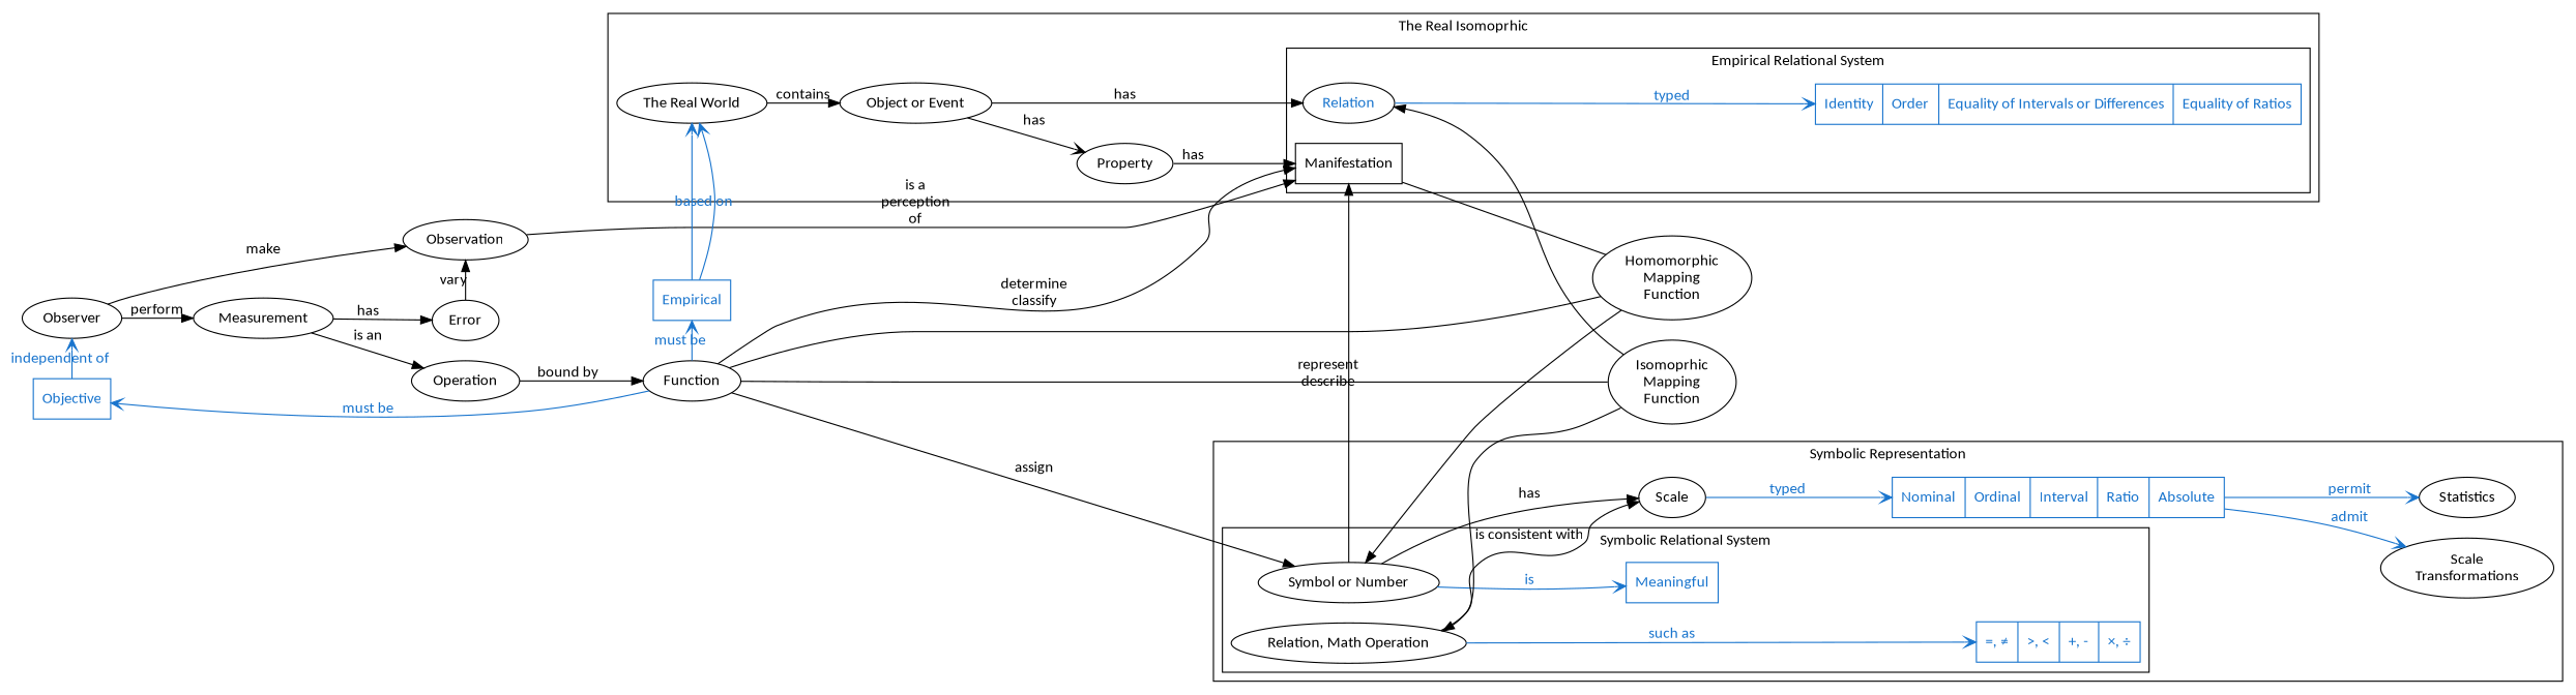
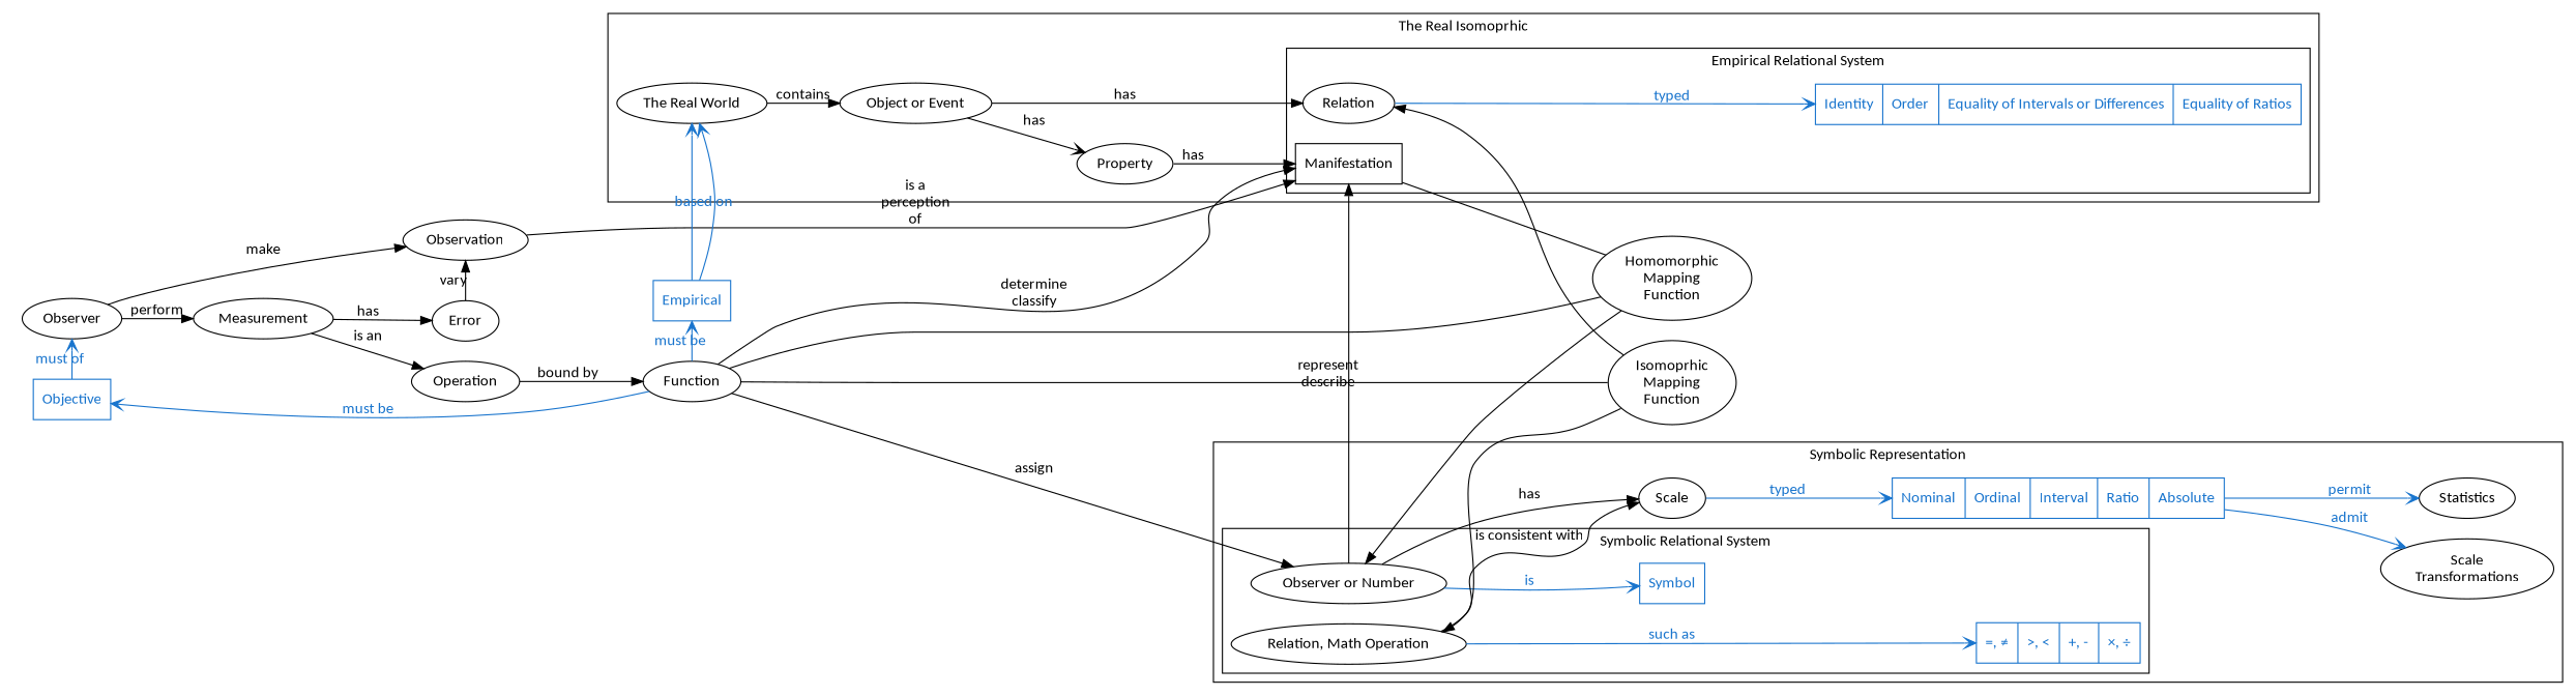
  digraph {
    compound=true
    fontname=Calibri
    newrank=true
    packmode=clust
    rankdir=LR
    ranksep=0
    splines=curve
    node [fillcolor=white fontname=Calibri shape=ellipse]
    edge [fontname=Calibri weight=10]
    n1 [label=Observer]
    n2 [color=dodgerblue3 fontcolor=dodgerblue3 label=Objective shape=box]
    n3 [label=Error]
    n4 [label=Observation]
    n5 [label=Function]
    n6 [color=dodgerblue3 fontcolor=dodgerblue3 label=Empirical shape=box]
    n7 [label="The Real World"]
-   n8 [label="Symbol or Number"]
+   n8 [label="Observer or Number"]
    n9 [label=Manifestation shape=box]
    n10 [label="Relation, Math Operation"]
-   n11 [label=Relation fontcolor=dodgerblue3]
+   n11 [label=Relation]
    n12 [color=dodgerblue3 fontcolor=dodgerblue3 label="{<math_equality> =, ≠|<math_order> \>, \<|<math_interval> +, -|<math_ratio> ×, ÷}" shape=record]
    n13 [color=dodgerblue3 fontcolor=dodgerblue3 label="{<scale_nominal> Nominal|<scale_ordinal> Ordinal|<scale_interval> Interval|<scale_ratio> Ratio|<scale_absolute> Absolute}" shape=record]
    n14 [color=dodgerblue3 fontcolor=dodgerblue3 label="{<real_id> Identity|<real_order> Order|<real_interval> Equality of Intervals or Differences|<real_ratio> Equality of Ratios}" shape=record]
    n15 [label=Measurement]
    n16 [label=Operation]
    n17 [label="Isomoprhic\nMapping\nFunction"]
    n18 [label="Homomorphic\nMapping\nFunction"]
-   n19 [color=dodgerblue3 fontcolor=dodgerblue3 label=Meaningful shape=box]
+   n19 [color=dodgerblue3 fontcolor=dodgerblue3 label=Symbol shape=box]
    n20 [label=Scale]
    n21 [label="Scale\nTransformations"]
    n22 [label=Statistics]
    n23 [label="Object or Event"]
    n24 [label=Property]
    subgraph sub_1 {
      rank=same
      n1
      n2
    }
    subgraph sub_2 {
      rank=same
      n3
      n4
    }
    subgraph sub_3 {
      rank=same
      n5
      n6
      n7
    }
    subgraph sub_4 {
      rank=same
      n8
      n9
    }
    subgraph sub_5 {
      rank=same
      n10
      n11
    }
    subgraph sub_6 {
      rank=same
      n12
      n13
      n14
    }
    subgraph cluster_7 {
      color=transparent
      sortv=1000
      n1
      n2
      n3
      n4
      n5
      n6
      n15
      n16
      n17
      n18
    }
    subgraph cluster_8 {
      label="Symbolic Representation"
      sortv=2000
      n13
      n20
      n21
      n22
      subgraph cluster_9 {
        label="Symbolic Relational System"
        sortv=2000
        n8
        n10
        n12
        n19
      }
    }
    subgraph cluster_10 {
      label="The Real Isomoprhic"
      sortv=4000
      n7
      n23
      n24
      subgraph cluster_11 {
        label="Empirical Relational System"
        sortv=4000
        n9
        n11
        n14
      }
    }
    n1 -> n4 [label=make weight=100]
    n1 -> n15 [label=perform weight=100]
-   n2 -> n1 [arrowhead=vee color=dodgerblue3 fontcolor=dodgerblue3 label="independent of" weight=50]
+   n2 -> n1 [arrowhead=vee color=dodgerblue3 fontcolor=dodgerblue3 label="must of" weight=50]
    n3 -> n4 [label=vary weight=100]
    n4 -> n9 [label="is a\nperception\nof"]
    n5 -> n2 [arrowhead=vee color=dodgerblue3 fontcolor=dodgerblue3 label="must be"]
    n5 -> n6 [arrowhead=vee color=dodgerblue3 fontcolor=dodgerblue3 label="must be" weight=50]
    n5 -> n8 [label=assign weight=""]
    n5 -> n9 [label="determine\nclassify"]
    n5 -> n17 [arrowhead=none]
    n5 -> n18 [arrowhead=none]
    n6 -> n7 [arrowhead=vee color=dodgerblue3 fontcolor=dodgerblue3 label="based on"]
    n7 -> n23 [label=contains weight=""]
    n8 -> n18 [dir=back]
    n8 -> n19 [arrowhead=vee color=dodgerblue3 fontcolor=dodgerblue3 label=is]
    n8 -> n20 [label=has weight=""]
    n9 -> n8 [dir=back label="represent\ndescribe"]
    n10 -> n12 [arrowhead=vee color=dodgerblue3 fontcolor=dodgerblue3 label="such as" weight=100]
    n10 -> n17 [dir=back]
    n10 -> n20 [label="is consistent with"]
    n11 -> n14 [arrowhead=vee color=dodgerblue3 fontcolor=dodgerblue3 label=typed weight=""]
    n13 -> n21 [arrowhead=vee color=dodgerblue3 fontcolor=dodgerblue3 label=admit weight=""]
    n13 -> n22 [arrowhead=vee color=dodgerblue3 fontcolor=dodgerblue3 label=permit weight=""]
    n15 -> n3 [label=has weight=100]
    n15 -> n16 [label="is an" weight=100]
    n16 -> n5 [label="bound by"]
    n17 -> n11
    n18 -> n9 [dir=none]
    n20 -> n13 [arrowhead=vee color=dodgerblue3 fontcolor=dodgerblue3 label=typed weight=100]
    n23 -> n11 [label=has]
    n23 -> n24 [arrowhead=vee label=has weight=""]
    n24 -> n9 [label=has]
  }
